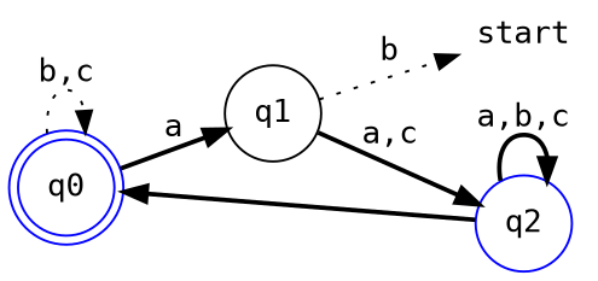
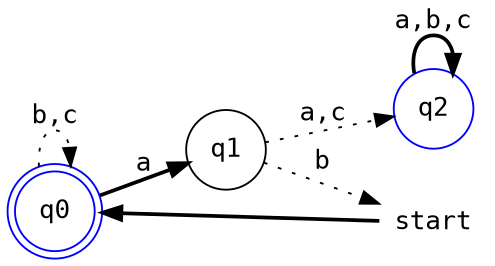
  digraph {
    fontname="DejaVu Sans Mono"
    rankdir=LR
    node [color=blue fontname="DejaVu Sans Mono" shape=circle]
    edge [fontname="DejaVu Sans Mono" style=dotted]
    q0 [shape=doublecircle width=0.5]
    q1 [color=black width=0.5]
    start [height=0 shape=none width=0]
    q2 [width=0.5]
    q0 -> q0 [label="b,c"]
    q0 -> q1 [label=a style=bold]
    q1 -> start [label=b]
-   q1 -> q2 [label="a,c" style=bold]
-   q2 -> q0 [style=bold]
+   q1 -> q2 [label="a,c"]
+   start -> q0 [style=bold]
    q2 -> q2 [label="a,b,c" style=bold]
  }
